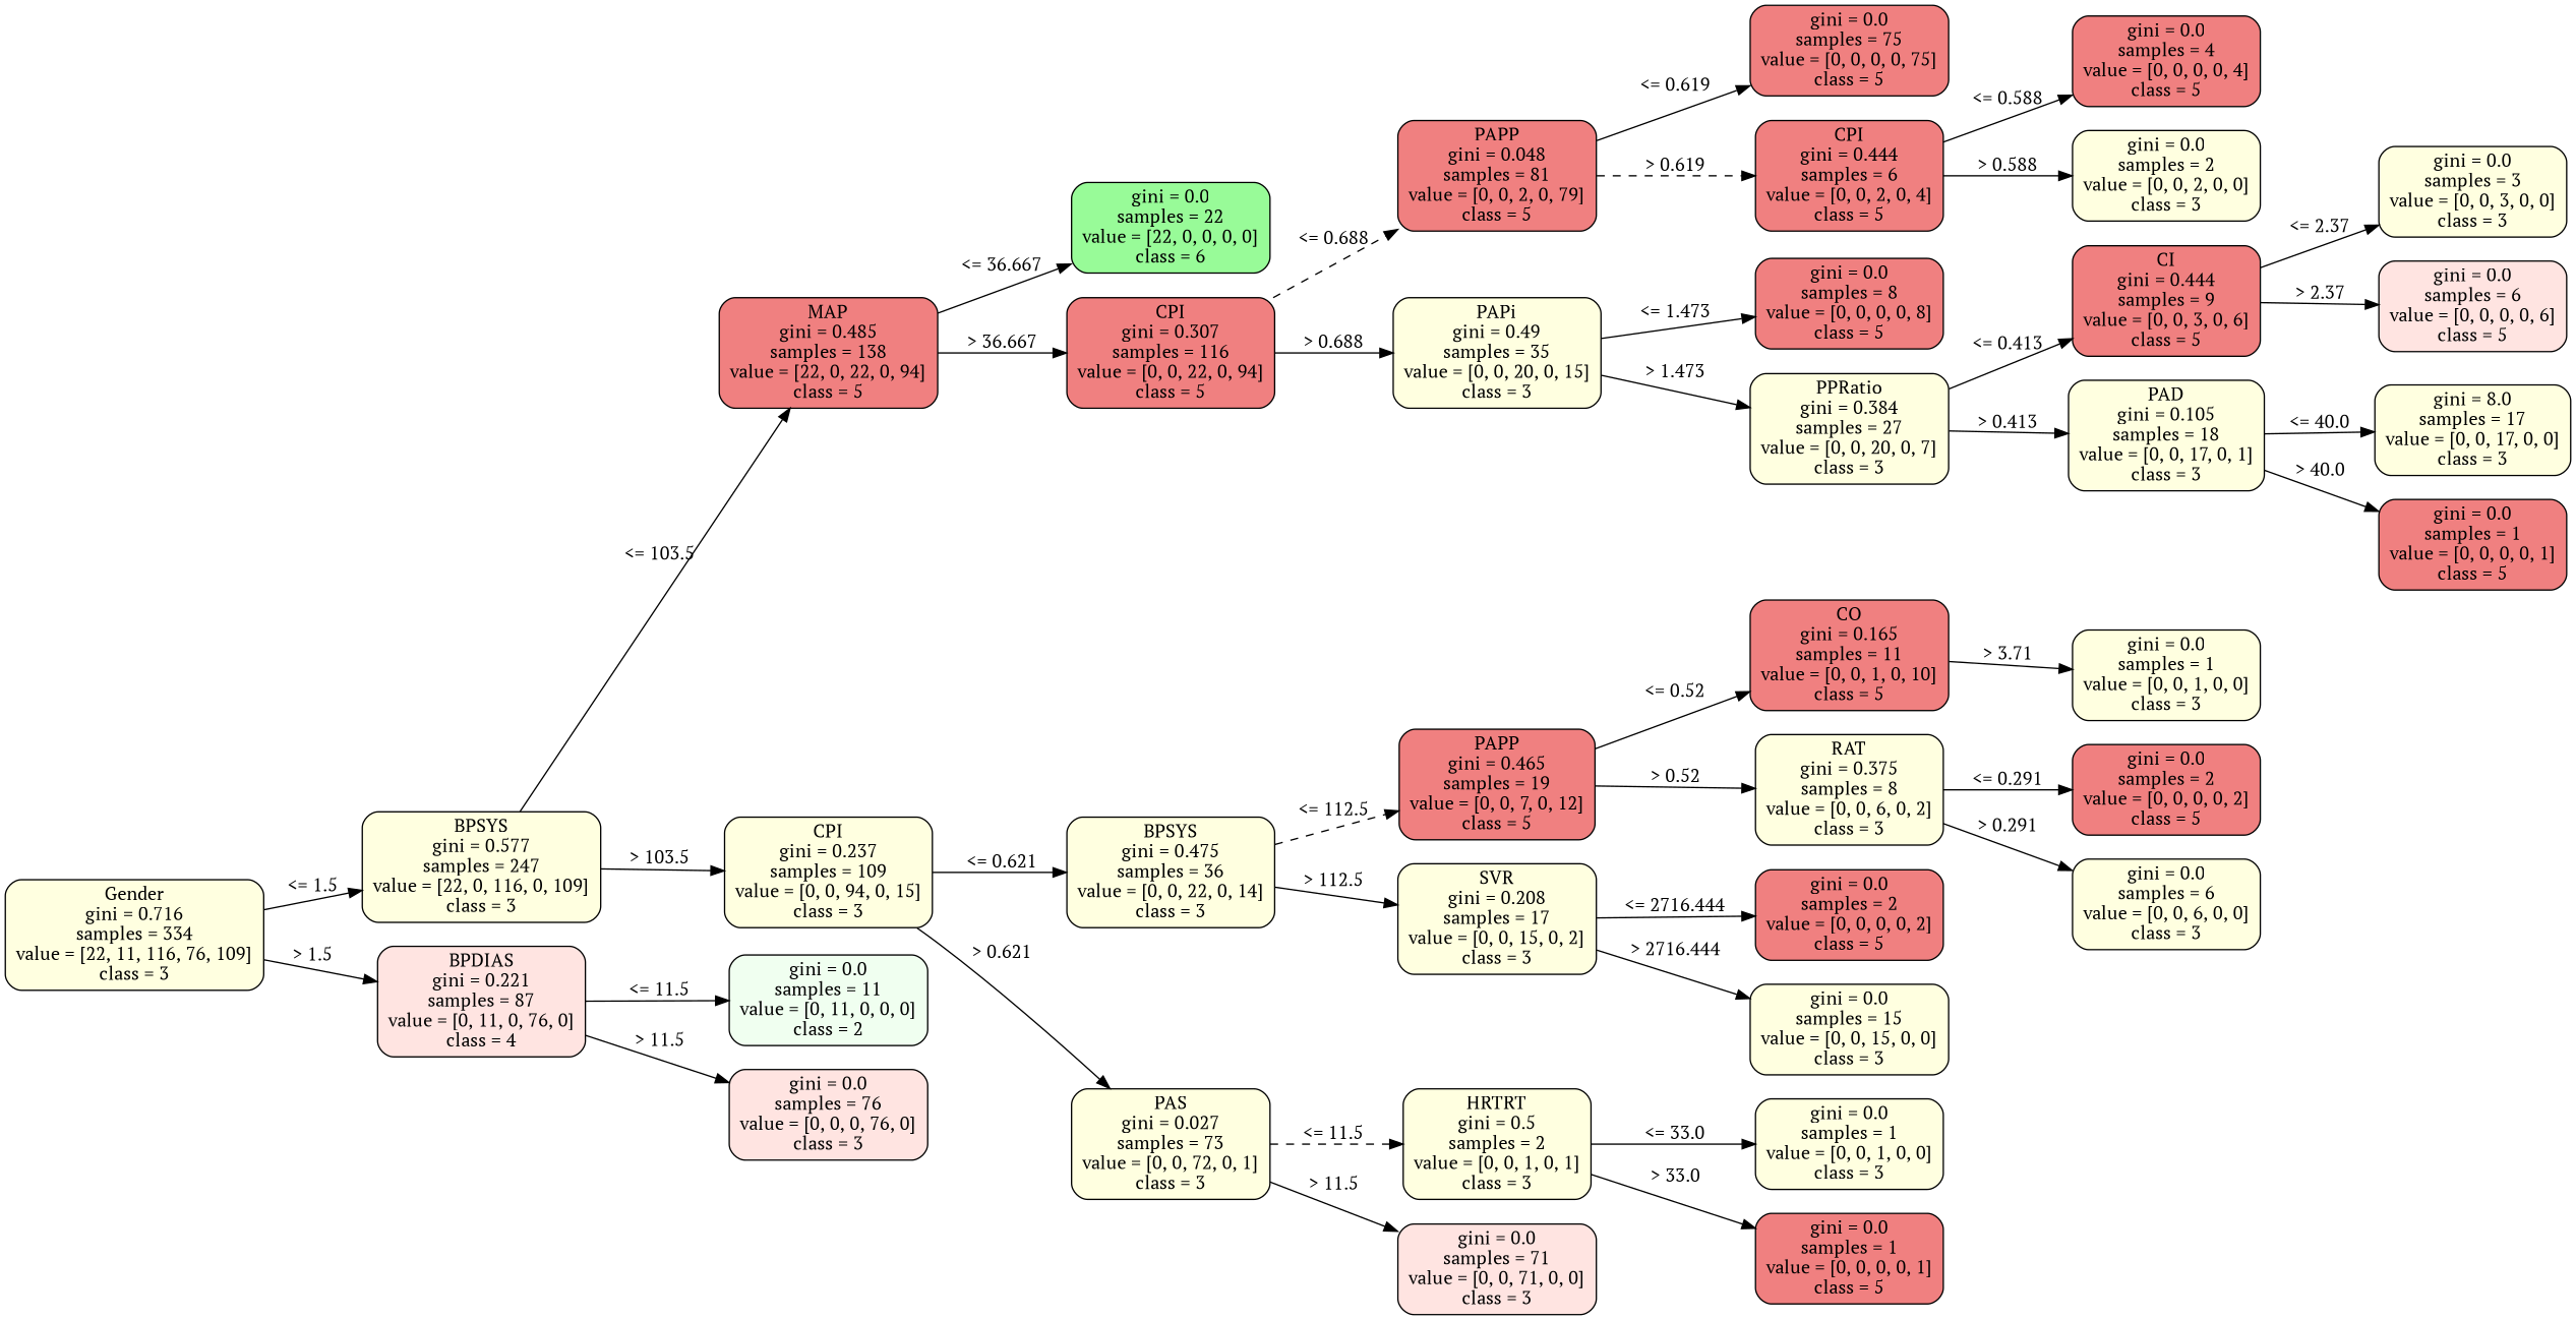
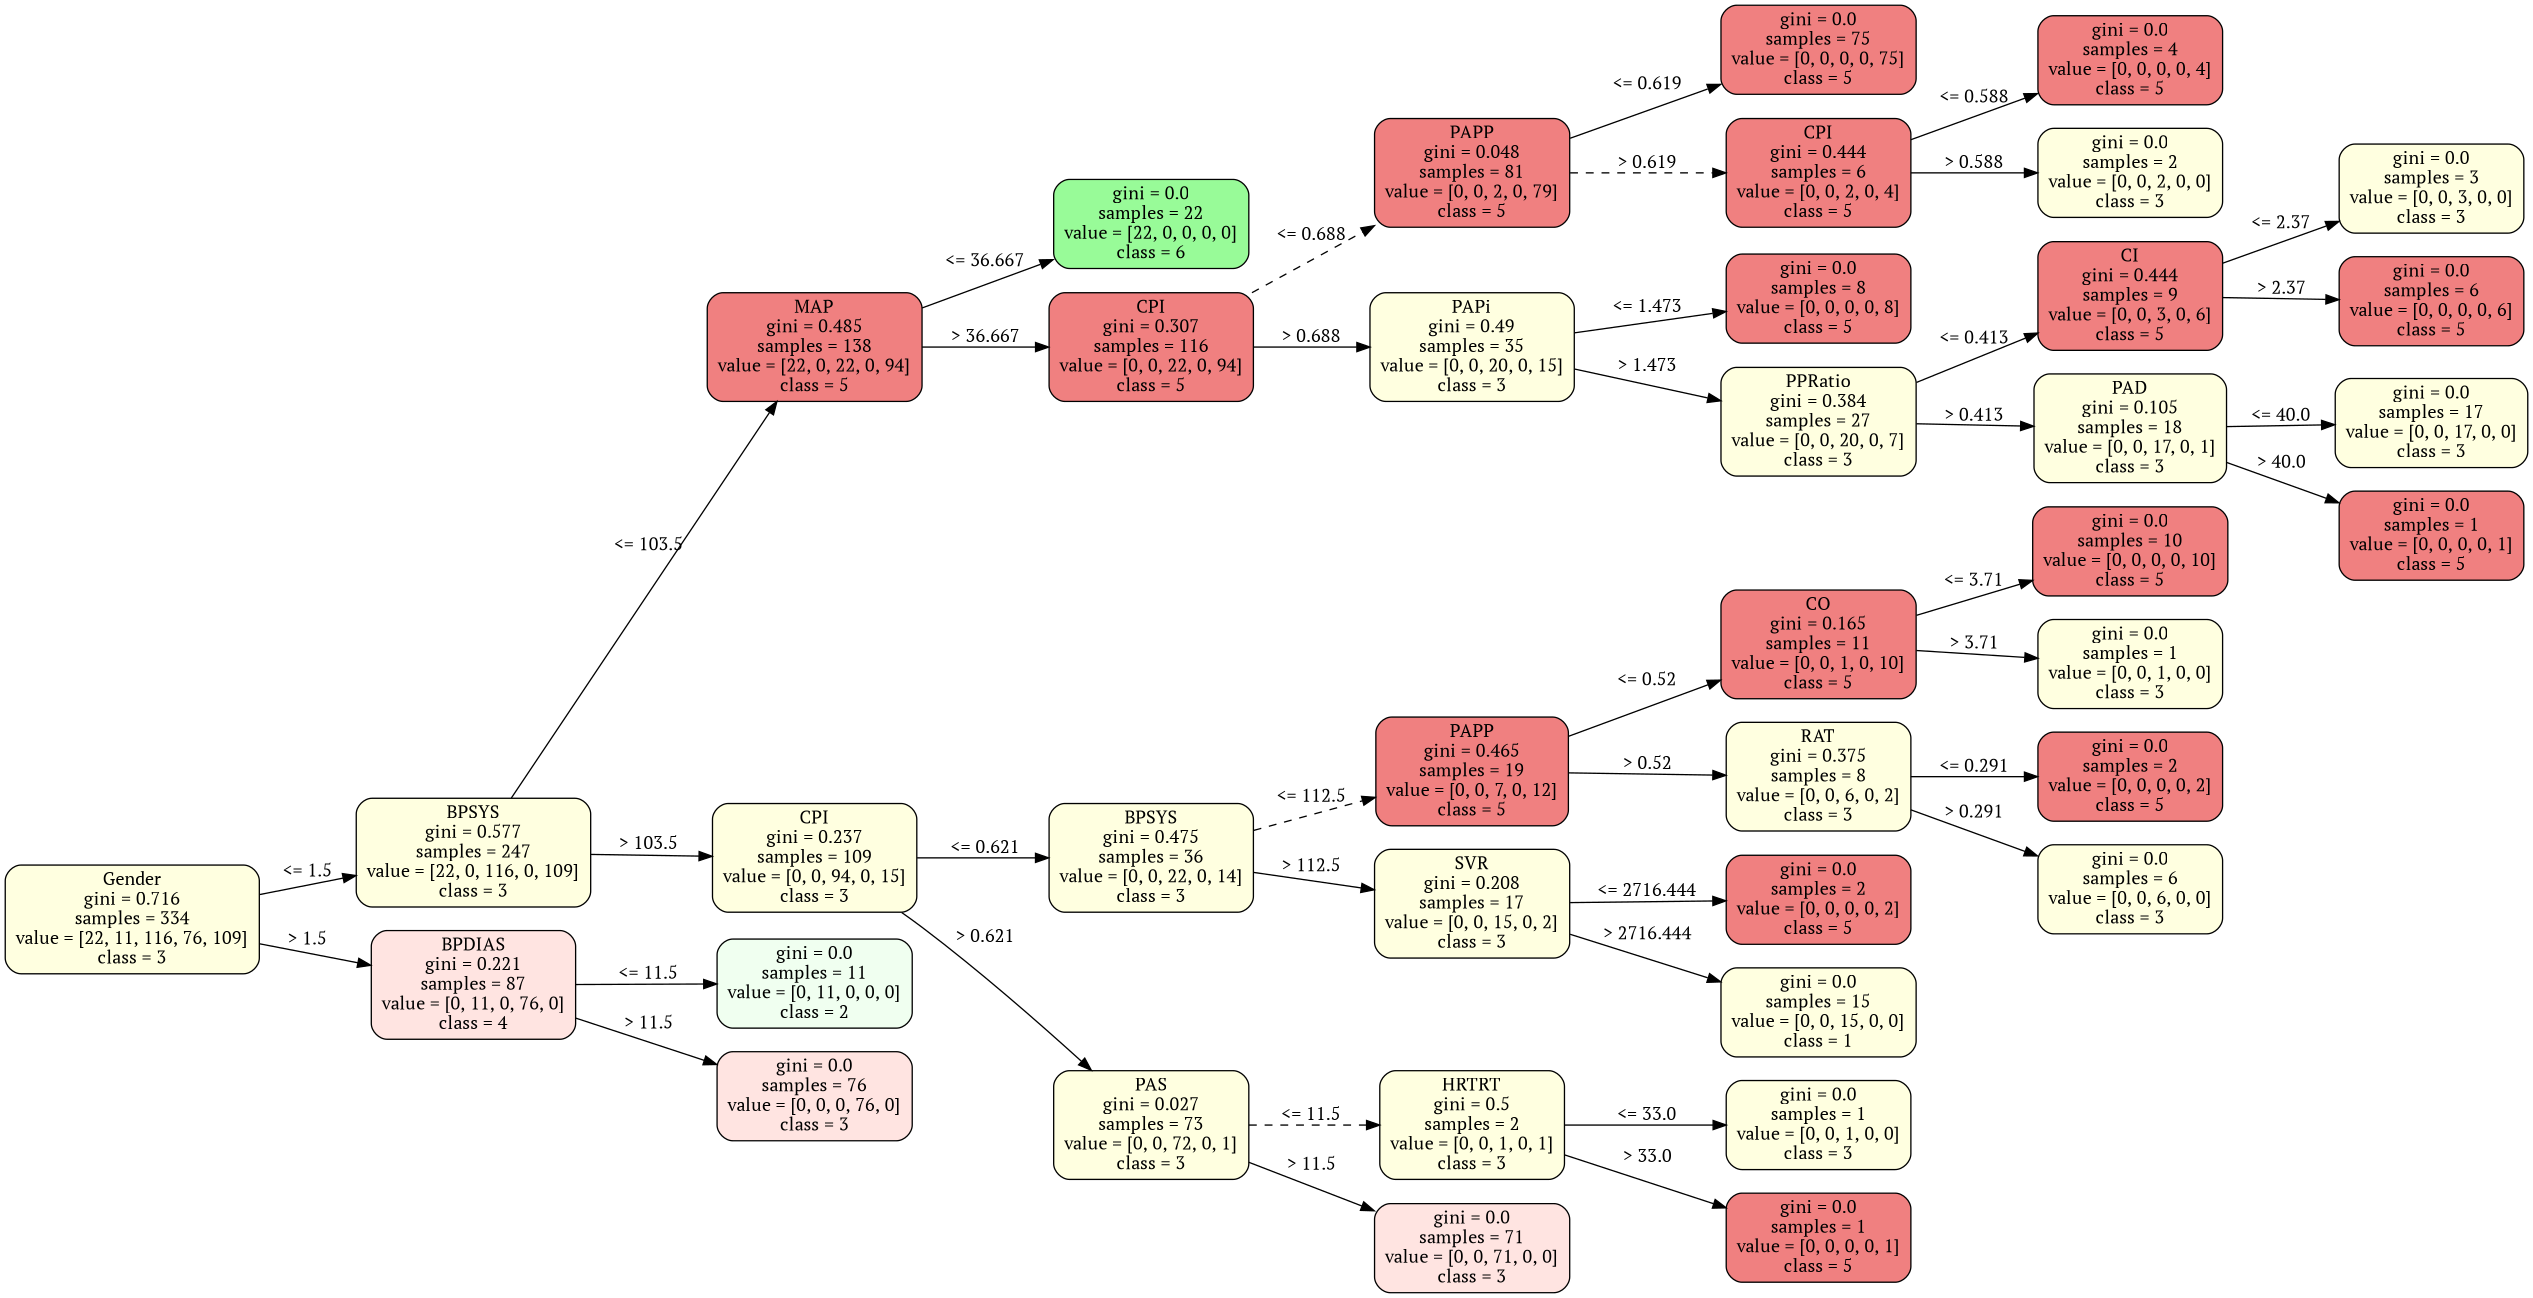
  strict digraph {
    fontname="PT Serif"
    rankdir=LR
    node [color=black fillcolor=lightyellow fontname="PT Serif" shape=box style="filled, rounded"]
    edge [fontname="PT Serif" op="<=" param=11.5 style=solid]
    n1 [height=1.1528 label="Gender\ngini = 0.716\nsamples = 334\nvalue = [22, 11, 116, 76, 109]\nclass = 3" width=2.6667]
    n2 [height=1.1528 label="BPSYS\ngini = 0.577\nsamples = 247\nvalue = [22, 0, 116, 0, 109]\nclass = 3" width=2.4583]
    n3 [fillcolor=mistyrose height=1.1528 label="BPDIAS\ngini = 0.221\nsamples = 87\nvalue = [0, 11, 0, 76, 0]\nclass = 4" width=2.1528]
    n4 [fillcolor=lightcoral height=1.1528 label="MAP\ngini = 0.485\nsamples = 138\nvalue = [22, 0, 22, 0, 94]\nclass = 5" width=2.25]
    n5 [height=1.1528 label="CPI\ngini = 0.237\nsamples = 109\nvalue = [0, 0, 94, 0, 15]\nclass = 3" width=2.1528]
    n6 [fillcolor=honeydew height=0.94444 label="gini = 0.0\nsamples = 11\nvalue = [0, 11, 0, 0, 0]\nclass = 2" width=2.0417]
    n7 [fillcolor=mistyrose height=0.94444 label="gini = 0.0\nsamples = 76\nvalue = [0, 0, 0, 76, 0]\nclass = 3" width=2.0417]
    n8 [fillcolor=palegreen height=0.94444 label="gini = 0.0\nsamples = 22\nvalue = [22, 0, 0, 0, 0]\nclass = 6" width=2.0417]
    n9 [fillcolor=lightcoral height=1.1528 label="CPI\ngini = 0.307\nsamples = 116\nvalue = [0, 0, 22, 0, 94]\nclass = 5" width=2.1528]
    n10 [height=1.1528 label="BPSYS\ngini = 0.475\nsamples = 36\nvalue = [0, 0, 22, 0, 14]\nclass = 3" width=2.1528]
    n11 [height=1.1528 label="PAS\ngini = 0.027\nsamples = 73\nvalue = [0, 0, 72, 0, 1]\nclass = 3" width=2.0417]
    n12 [fillcolor=lightcoral height=1.1528 label="PAPP\ngini = 0.048\nsamples = 81\nvalue = [0, 0, 2, 0, 79]\nclass = 5" width=2.0417]
    n13 [height=1.1528 label="PAPi\ngini = 0.49\nsamples = 35\nvalue = [0, 0, 20, 0, 15]\nclass = 3" width=2.1528]
    n14 [fillcolor=lightcoral height=1.1528 label="PAPP\ngini = 0.465\nsamples = 19\nvalue = [0, 0, 7, 0, 12]\nclass = 5" width=2.0417]
    n15 [height=1.1528 label="SVR\ngini = 0.208\nsamples = 17\nvalue = [0, 0, 15, 0, 2]\nclass = 3" width=2.0417]
    n16 [height=1.1528 label="HRTRT\ngini = 0.5\nsamples = 2\nvalue = [0, 0, 1, 0, 1]\nclass = 3" width=1.9444]
    n17 [fillcolor=mistyrose height=0.94444 label="gini = 0.0\nsamples = 71\nvalue = [0, 0, 71, 0, 0]\nclass = 3" width=2.0417]
    n18 [fillcolor=lightcoral height=0.94444 label="gini = 0.0\nsamples = 75\nvalue = [0, 0, 0, 0, 75]\nclass = 5" width=2.0417]
    n19 [fillcolor=lightcoral height=1.1528 label="CPI\ngini = 0.444\nsamples = 6\nvalue = [0, 0, 2, 0, 4]\nclass = 5" width=1.9444]
    n20 [fillcolor=lightcoral height=0.94444 label="gini = 0.0\nsamples = 8\nvalue = [0, 0, 0, 0, 8]\nclass = 5" width=1.9444]
    n21 [height=1.1528 label="PPRatio\ngini = 0.384\nsamples = 27\nvalue = [0, 0, 20, 0, 7]\nclass = 3" width=2.0417]
    n22 [fillcolor=lightcoral height=0.94444 label="gini = 0.0\nsamples = 4\nvalue = [0, 0, 0, 0, 4]\nclass = 5" width=1.9444]
    n23 [height=0.94444 label="gini = 0.0\nsamples = 2\nvalue = [0, 0, 2, 0, 0]\nclass = 3" width=1.9444]
    n24 [fillcolor=lightcoral height=1.1528 label="CI\ngini = 0.444\nsamples = 9\nvalue = [0, 0, 3, 0, 6]\nclass = 5" width=1.9444]
    n25 [height=1.1528 label="PAD\ngini = 0.105\nsamples = 18\nvalue = [0, 0, 17, 0, 1]\nclass = 3" width=2.0417]
    n26 [height=0.94444 label="gini = 0.0\nsamples = 3\nvalue = [0, 0, 3, 0, 0]\nclass = 3" width=1.9444]
-   n27 [fillcolor=mistyrose height=0.94444 label="gini = 0.0\nsamples = 6\nvalue = [0, 0, 0, 0, 6]\nclass = 5" width=1.9444]
-   n28 [height=0.94444 label="gini = 8.0\nsamples = 17\nvalue = [0, 0, 17, 0, 0]\nclass = 3" width=2.0417]
+   n27 [fillcolor=lightcoral height=0.94444 label="gini = 0.0\nsamples = 6\nvalue = [0, 0, 0, 0, 6]\nclass = 5" width=1.9444]
+   n28 [height=0.94444 label="gini = 0.0\nsamples = 17\nvalue = [0, 0, 17, 0, 0]\nclass = 3" width=2.0417]
    n29 [fillcolor=lightcoral height=0.94444 label="gini = 0.0\nsamples = 1\nvalue = [0, 0, 0, 0, 1]\nclass = 5" width=1.9444]
    n30 [fillcolor=lightcoral height=1.1528 label="CO\ngini = 0.165\nsamples = 11\nvalue = [0, 0, 1, 0, 10]\nclass = 5" width=2.0417]
    n31 [height=1.1528 label="RAT\ngini = 0.375\nsamples = 8\nvalue = [0, 0, 6, 0, 2]\nclass = 3" width=1.9444]
    n32 [fillcolor=lightcoral height=0.94444 label="gini = 0.0\nsamples = 2\nvalue = [0, 0, 0, 0, 2]\nclass = 5" width=1.9444]
-   n33 [height=0.94444 label="gini = 0.0\nsamples = 15\nvalue = [0, 0, 15, 0, 0]\nclass = 3" width=2.0417]
+   n33 [height=0.94444 label="gini = 0.0\nsamples = 15\nvalue = [0, 0, 15, 0, 0]\nclass = 1" width=2.0417]
    n34 [height=0.94444 label="gini = 0.0\nsamples = 1\nvalue = [0, 0, 1, 0, 0]\nclass = 3" width=1.9444]
    n35 [fillcolor=lightcoral height=0.94444 label="gini = 0.0\nsamples = 1\nvalue = [0, 0, 0, 0, 1]\nclass = 5" width=1.9444]
+   n36 [fillcolor=lightcoral height=0.94444 label="gini = 0.0\nsamples = 10\nvalue = [0, 0, 0, 0, 10]\nclass = 5" width=2.0417]
    n37 [height=0.94444 label="gini = 0.0\nsamples = 1\nvalue = [0, 0, 1, 0, 0]\nclass = 3" width=1.9444]
    n38 [fillcolor=lightcoral height=0.94444 label="gini = 0.0\nsamples = 2\nvalue = [0, 0, 0, 0, 2]\nclass = 5" width=1.9444]
    n39 [height=0.94444 label="gini = 0.0\nsamples = 6\nvalue = [0, 0, 6, 0, 0]\nclass = 3" width=1.9444]
    n1 -> n2 [label="<= 1.5" labelangle=45 labeldistance=2.5 param=1.5]
    n1 -> n3 [label="> 1.5" labelangle=-45 labeldistance=2.5 op=">" param=1.5]
    n2 -> n4 [label="<= 103.5" param=103.5]
    n2 -> n5 [label="> 103.5" op=">" param=103.5]
    n3 -> n6 [label="<= 11.5"]
    n3 -> n7 [label="> 11.5" op=">"]
    n4 -> n8 [label="<= 36.667" param=36.667]
    n4 -> n9 [label="> 36.667" op=">" param=36.667]
    n5 -> n10 [label="<= 0.621" param=0.621]
    n5 -> n11 [label="> 0.621" op=">" param=0.621]
    n9 -> n12 [label="<= 0.688" param=0.688 style=dashed]
    n9 -> n13 [label="> 0.688" op=">" param=0.688]
    n10 -> n14 [label="<= 112.5" param=112.5 style=dashed]
    n10 -> n15 [label="> 112.5" op=">" param=112.5]
    n11 -> n16 [label="<= 11.5" style=dashed]
    n11 -> n17 [label="> 11.5" op=">"]
    n12 -> n18 [label="<= 0.619" param=0.619]
    n12 -> n19 [label="> 0.619" op=">" param=0.619 style=dashed]
    n13 -> n20 [label="<= 1.473" param=1.473]
    n13 -> n21 [label="> 1.473" op=">" param=1.473]
    n14 -> n30 [label="<= 0.52" param=0.52]
    n14 -> n31 [label="> 0.52" op=">" param=0.52]
    n15 -> n32 [label="<= 2716.444" param=2716.444]
    n15 -> n33 [label="> 2716.444" op=">" param=2716.444]
    n16 -> n34 [label="<= 33.0" param=33.0]
    n16 -> n35 [label="> 33.0" op=">" param=33.0]
    n19 -> n22 [label="<= 0.588" param=0.588]
    n19 -> n23 [label="> 0.588" op=">" param=0.588]
    n21 -> n24 [label="<= 0.413" param=0.413]
    n21 -> n25 [label="> 0.413" op=">" param=0.413]
    n24 -> n26 [label="<= 2.37" param=2.37]
    n24 -> n27 [label="> 2.37" op=">" param=2.37]
    n25 -> n28 [label="<= 40.0" param=40.0]
    n25 -> n29 [label="> 40.0" op=">" param=40.0]
+   n30 -> n36 [label="<= 3.71" param=3.71]
    n30 -> n37 [label="> 3.71" op=">" param=3.71]
    n31 -> n38 [label="<= 0.291" param=0.291]
    n31 -> n39 [label="> 0.291" op=">" param=0.291]
  }
